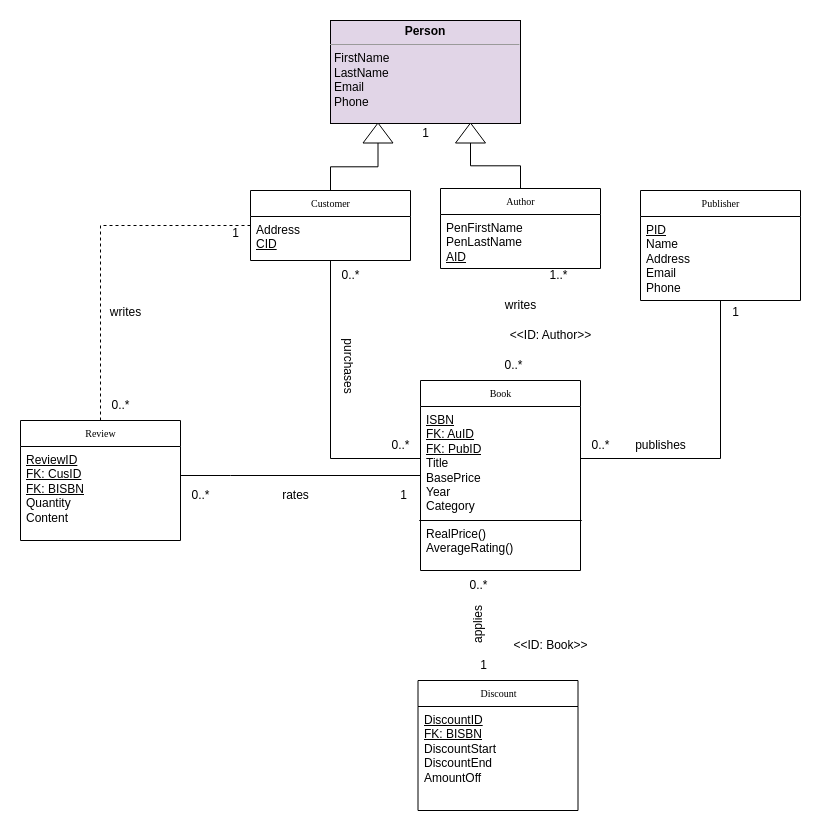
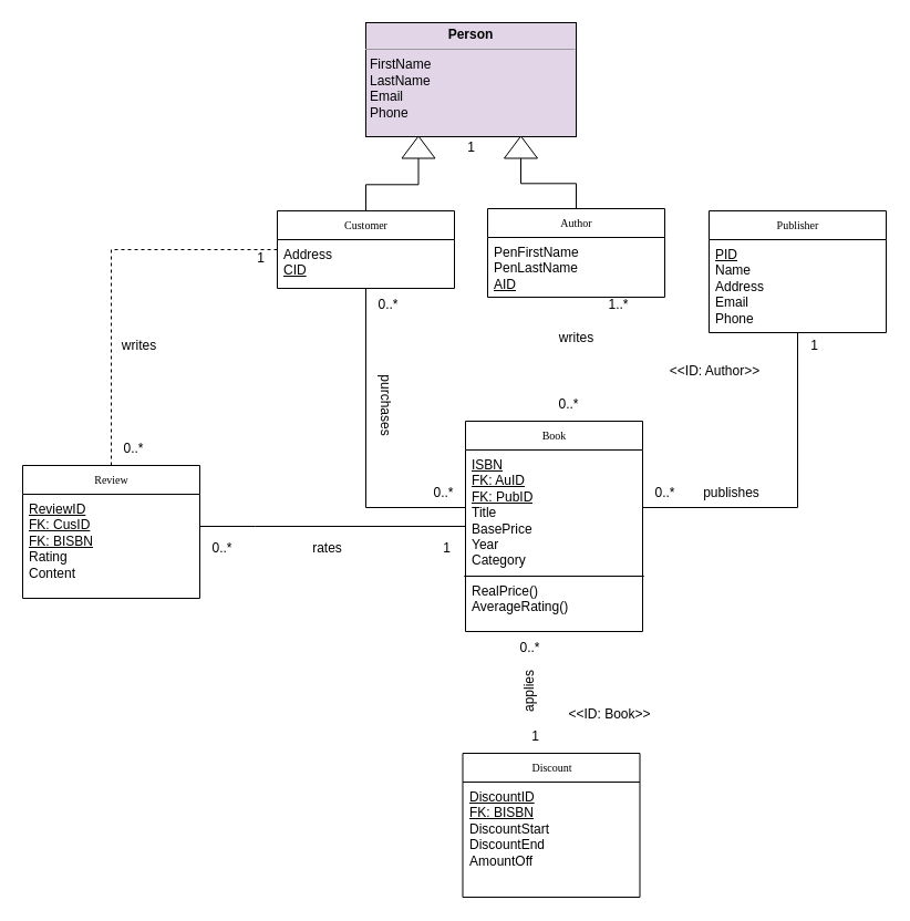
  <mxCell id="0" />
  <mxCell id="1" parent="0" />
  <mxCell id="2" style="edgeStyle=orthogonalEdgeStyle;rounded=0;orthogonalLoop=1;jettySize=auto;html=1;entryX=0;entryY=0.5;entryDx=0;entryDy=0;endArrow=none;endFill=0;" edge="1" parent="1" source="5" target="17"><mxGeometry relative="1" as="geometry" /></mxCell>
  <mxCell id="3" style="edgeStyle=orthogonalEdgeStyle;rounded=0;orthogonalLoop=1;jettySize=auto;html=1;endArrow=none;endFill=0;" edge="1" parent="1" source="5" target="14"><mxGeometry relative="1" as="geometry" /></mxCell>
  <mxCell id="4" style="edgeStyle=orthogonalEdgeStyle;rounded=0;orthogonalLoop=1;jettySize=auto;html=1;exitX=0;exitY=0.5;exitDx=0;exitDy=0;endArrow=none;endFill=0;dashed=1;" edge="1" parent="1" source="5" target="33"><mxGeometry relative="1" as="geometry" /></mxCell>
  <mxCell id="5" value="Customer" style="swimlane;html=1;fontStyle=0;childLayout=stackLayout;horizontal=1;startSize=26;fillColor=none;horizontalStack=0;resizeParent=1;resizeLast=0;collapsible=1;marginBottom=0;swimlaneFillColor=#ffffff;rounded=0;shadow=0;comic=0;labelBackgroundColor=none;strokeWidth=1;fontFamily=Verdana;fontSize=10;align=center;" vertex="1" parent="1"><mxGeometry x="250" y="190" width="160" height="70" as="geometry" /></mxCell>
  <mxCell id="6" value="Address&lt;br&gt;&lt;u&gt;CID&lt;/u&gt;" style="text;html=1;strokeColor=none;fillColor=none;align=left;verticalAlign=top;spacingLeft=4;spacingRight=4;whiteSpace=wrap;overflow=hidden;rotatable=0;points=[[0,0.5],[1,0.5]];portConstraint=eastwest;" vertex="1" parent="5"><mxGeometry y="26" width="160" height="44" as="geometry" /></mxCell>
  <mxCell id="7" style="edgeStyle=orthogonalEdgeStyle;rounded=0;orthogonalLoop=1;jettySize=auto;html=1;entryX=0;entryY=0.5;entryDx=0;entryDy=0;endArrow=none;endFill=0;" edge="1" parent="1" source="8" target="30"><mxGeometry relative="1" as="geometry" /></mxCell>
  <mxCell id="8" value="Author" style="swimlane;html=1;fontStyle=0;childLayout=stackLayout;horizontal=1;startSize=26;fillColor=none;horizontalStack=0;resizeParent=1;resizeLast=0;collapsible=1;marginBottom=0;swimlaneFillColor=#ffffff;rounded=0;shadow=0;comic=0;labelBackgroundColor=none;strokeWidth=1;fontFamily=Verdana;fontSize=10;align=center;" vertex="1" parent="1"><mxGeometry x="440" y="188" width="160" height="80" as="geometry" /></mxCell>
  <mxCell id="9" value="&lt;div&gt;PenFirstName&lt;/div&gt;&lt;div&gt;PenLastName&lt;/div&gt;&lt;div&gt;&lt;u&gt;AID&lt;/u&gt;&lt;br&gt;&lt;/div&gt;&lt;div&gt;&lt;br&gt;&lt;/div&gt;" style="text;html=1;strokeColor=none;fillColor=none;align=left;verticalAlign=top;spacingLeft=4;spacingRight=4;whiteSpace=wrap;overflow=hidden;rotatable=0;points=[[0,0.5],[1,0.5]];portConstraint=eastwest;" vertex="1" parent="8"><mxGeometry y="26" width="160" height="54" as="geometry" /></mxCell>
  <mxCell id="10" value="&lt;p style=&quot;margin:0px;margin-top:4px;text-align:center;&quot;&gt;&lt;b&gt;Person&lt;/b&gt;&lt;br&gt;&lt;/p&gt;&lt;hr size=&quot;1&quot;&gt;&lt;p style=&quot;margin:0px;margin-left:4px;&quot;&gt;FirstName&lt;/p&gt;&lt;p style=&quot;margin:0px;margin-left:4px;&quot;&gt;LastName&lt;/p&gt;&lt;p style=&quot;margin:0px;margin-left:4px;&quot;&gt;Email&lt;/p&gt;&lt;p style=&quot;margin:0px;margin-left:4px;&quot;&gt;Phone&lt;br&gt;&lt;/p&gt;&lt;p style=&quot;margin:0px;margin-left:4px;&quot;&gt;&lt;br&gt;&lt;/p&gt;&lt;hr size=&quot;1&quot;&gt;&lt;p style=&quot;margin:0px;margin-left:4px;&quot;&gt;&lt;br&gt;&lt;/p&gt;" style="verticalAlign=top;align=left;overflow=fill;fontSize=12;fontFamily=Helvetica;html=1;rounded=0;shadow=0;comic=0;labelBackgroundColor=none;strokeWidth=1;fillColor=#e1d5e7;" vertex="1" parent="1"><mxGeometry x="330" y="20" width="190" height="103" as="geometry" /></mxCell>
  <mxCell id="11" style="edgeStyle=orthogonalEdgeStyle;rounded=0;html=1;dashed=1;labelBackgroundColor=none;startFill=0;endArrow=open;endFill=0;endSize=10;fontFamily=Verdana;fontSize=10;" edge="1" parent="1"><mxGeometry relative="1" as="geometry"><mxPoint x="260" y="510" as="sourcePoint" /></mxGeometry></mxCell>
  <mxCell id="12" style="edgeStyle=orthogonalEdgeStyle;rounded=0;html=1;dashed=1;labelBackgroundColor=none;startFill=0;endArrow=open;endFill=0;endSize=10;fontFamily=Verdana;fontSize=10;" edge="1" parent="1"><mxGeometry relative="1" as="geometry"><Array as="points"><mxPoint x="310" y="570" /><mxPoint x="310" y="632" /></Array><mxPoint x="260" y="570" as="sourcePoint" /></mxGeometry></mxCell>
  <mxCell id="13" style="edgeStyle=orthogonalEdgeStyle;rounded=0;html=1;dashed=1;labelBackgroundColor=none;startFill=0;endArrow=open;endFill=0;endSize=10;fontFamily=Verdana;fontSize=10;" edge="1" parent="1"><mxGeometry relative="1" as="geometry"><Array as="points"><mxPoint x="180" y="770" /></Array><mxPoint x="180" y="580" as="sourcePoint" /></mxGeometry></mxCell>
  <mxCell id="14" value="" style="triangle;whiteSpace=wrap;html=1;rotation=-90;" vertex="1" parent="1"><mxGeometry x="367.5" y="117.5" width="20" height="30" as="geometry" /></mxCell>
  <mxCell id="15" style="edgeStyle=orthogonalEdgeStyle;rounded=0;orthogonalLoop=1;jettySize=auto;html=1;endArrow=none;endFill=0;" edge="1" parent="1" source="16" target="33"><mxGeometry relative="1" as="geometry"><Array as="points"><mxPoint x="230" y="475" /><mxPoint x="230" y="475" /></Array></mxGeometry></mxCell>
  <mxCell id="16" value="Book" style="swimlane;html=1;fontStyle=0;childLayout=stackLayout;horizontal=1;startSize=26;fillColor=none;horizontalStack=0;resizeParent=1;resizeLast=0;collapsible=1;marginBottom=0;swimlaneFillColor=#ffffff;rounded=0;shadow=0;comic=0;labelBackgroundColor=none;strokeWidth=1;fontFamily=Verdana;fontSize=10;align=center;" vertex="1" parent="1"><mxGeometry x="420" y="380" width="160" height="190" as="geometry" /></mxCell>
  <mxCell id="17" value="&lt;div&gt;&lt;u&gt;ISBN&lt;/u&gt;&lt;/div&gt;&lt;div&gt;&lt;u&gt;FK: AuID&lt;/u&gt;&lt;/div&gt;&lt;div&gt;&lt;u&gt;FK: PubID&lt;br&gt;&lt;/u&gt;&lt;/div&gt;&lt;div&gt;Title&lt;/div&gt;&lt;div&gt;BasePrice&lt;/div&gt;&lt;div&gt;Year&lt;/div&gt;&lt;div&gt;Category&lt;/div&gt;&lt;div&gt;Quantity&lt;/div&gt;&lt;div&gt;Genre&lt;br&gt;&lt;/div&gt;" style="text;html=1;strokeColor=none;fillColor=none;align=left;verticalAlign=top;spacingLeft=4;spacingRight=4;whiteSpace=wrap;overflow=hidden;rotatable=0;points=[[0,0.5],[1,0.5]];portConstraint=eastwest;" vertex="1" parent="16"><mxGeometry y="26" width="160" height="104" as="geometry" /></mxCell>
  <mxCell id="18" value="" style="endArrow=none;html=1;rounded=0;" edge="1" parent="16"><mxGeometry width="50" height="50" relative="1" as="geometry"><mxPoint x="-1.25" y="140" as="sourcePoint" /><mxPoint x="161.25" y="140" as="targetPoint" /></mxGeometry></mxCell>
  <mxCell id="19" style="edgeStyle=orthogonalEdgeStyle;rounded=0;orthogonalLoop=1;jettySize=auto;html=1;endArrow=none;endFill=0;" edge="1" parent="1" source="20" target="17"><mxGeometry relative="1" as="geometry" /></mxCell>
  <mxCell id="20" value="Publisher" style="swimlane;html=1;fontStyle=0;childLayout=stackLayout;horizontal=1;startSize=26;fillColor=none;horizontalStack=0;resizeParent=1;resizeLast=0;collapsible=1;marginBottom=0;swimlaneFillColor=#ffffff;rounded=0;shadow=0;comic=0;labelBackgroundColor=none;strokeWidth=1;fontFamily=Verdana;fontSize=10;align=center;" vertex="1" parent="1"><mxGeometry x="640" y="190" width="160" height="110" as="geometry" /></mxCell>
  <mxCell id="21" value="&lt;div&gt;&lt;u&gt;PID&lt;br&gt;&lt;/u&gt;&lt;/div&gt;&lt;div&gt;Name&lt;/div&gt;&lt;div&gt;Address&lt;/div&gt;&lt;div&gt;Email&lt;/div&gt;&lt;div&gt;Phone&lt;br&gt;&lt;/div&gt;" style="text;html=1;strokeColor=none;fillColor=none;align=left;verticalAlign=top;spacingLeft=4;spacingRight=4;whiteSpace=wrap;overflow=hidden;rotatable=0;points=[[0,0.5],[1,0.5]];portConstraint=eastwest;" vertex="1" parent="20"><mxGeometry y="26" width="160" height="84" as="geometry" /></mxCell>
  <mxCell id="22" value="0..*" style="text;html=1;align=center;verticalAlign=middle;resizable=0;points=[];autosize=1;strokeColor=none;fillColor=none;" vertex="1" parent="1"><mxGeometry x="492.5" y="350" width="40" height="30" as="geometry" /></mxCell>
  <mxCell id="23" value="1..*" style="text;html=1;align=center;verticalAlign=middle;resizable=0;points=[];autosize=1;strokeColor=none;fillColor=none;" vertex="1" parent="1"><mxGeometry x="537.5" y="260" width="40" height="30" as="geometry" /></mxCell>
  <mxCell id="24" value="&lt;div&gt;writes&lt;/div&gt;" style="text;html=1;align=center;verticalAlign=middle;resizable=0;points=[];autosize=1;strokeColor=none;fillColor=none;" vertex="1" parent="1"><mxGeometry x="490" y="290" width="60" height="30" as="geometry" /></mxCell>
  <mxCell id="25" value="0..*" style="text;html=1;align=center;verticalAlign=middle;resizable=0;points=[];autosize=1;strokeColor=none;fillColor=none;" vertex="1" parent="1"><mxGeometry x="580" y="430" width="40" height="30" as="geometry" /></mxCell>
  <mxCell id="26" value="1" style="text;html=1;align=center;verticalAlign=middle;resizable=0;points=[];autosize=1;strokeColor=none;fillColor=none;" vertex="1" parent="1"><mxGeometry x="720" y="297" width="30" height="30" as="geometry" /></mxCell>
  <mxCell id="27" value="publishes" style="text;html=1;align=center;verticalAlign=middle;resizable=0;points=[];autosize=1;strokeColor=none;fillColor=none;" vertex="1" parent="1"><mxGeometry x="620" y="430" width="80" height="30" as="geometry" /></mxCell>
  <mxCell id="28" value="purchases" style="text;html=1;align=center;verticalAlign=middle;resizable=0;points=[];autosize=1;strokeColor=none;fillColor=none;rotation=90;" vertex="1" parent="1"><mxGeometry x="307.5" y="350" width="80" height="30" as="geometry" /></mxCell>
  <mxCell id="29" value="0..*" style="text;html=1;align=center;verticalAlign=middle;resizable=0;points=[];autosize=1;strokeColor=none;fillColor=none;" vertex="1" parent="1"><mxGeometry x="330" y="260" width="40" height="30" as="geometry" /></mxCell>
  <mxCell id="30" value="" style="triangle;whiteSpace=wrap;html=1;rotation=-90;" vertex="1" parent="1"><mxGeometry x="460" y="117.5" width="20" height="30" as="geometry" /></mxCell>
  <mxCell id="31" value="1" style="text;html=1;align=center;verticalAlign=middle;resizable=0;points=[];autosize=1;strokeColor=none;fillColor=none;" vertex="1" parent="1"><mxGeometry x="410" y="117.5" width="30" height="30" as="geometry" /></mxCell>
  <mxCell id="32" value="0..*" style="text;html=1;align=center;verticalAlign=middle;resizable=0;points=[];autosize=1;strokeColor=none;fillColor=none;" vertex="1" parent="1"><mxGeometry x="380" y="430" width="40" height="30" as="geometry" /></mxCell>
  <mxCell id="33" value="Review" style="swimlane;html=1;fontStyle=0;childLayout=stackLayout;horizontal=1;startSize=26;fillColor=none;horizontalStack=0;resizeParent=1;resizeLast=0;collapsible=1;marginBottom=0;swimlaneFillColor=#ffffff;rounded=0;shadow=0;comic=0;labelBackgroundColor=none;strokeWidth=1;fontFamily=Verdana;fontSize=10;align=center;" vertex="1" parent="1"><mxGeometry x="20" y="420" width="160" height="120" as="geometry" /></mxCell>
- <mxCell id="34" value="&lt;div&gt;&lt;u&gt;ReviewID&lt;/u&gt;&lt;/div&gt;&lt;div&gt;&lt;u&gt;FK: CusID&lt;br&gt;&lt;/u&gt;&lt;/div&gt;&lt;div&gt;&lt;u&gt;FK: BISBN&lt;/u&gt;&lt;br&gt;&lt;/div&gt;&lt;div&gt;Quantity&lt;/div&gt;&lt;div&gt;Content&lt;br&gt;&lt;/div&gt;" style="text;html=1;strokeColor=none;fillColor=none;align=left;verticalAlign=top;spacingLeft=4;spacingRight=4;whiteSpace=wrap;overflow=hidden;rotatable=0;points=[[0,0.5],[1,0.5]];portConstraint=eastwest;" vertex="1" parent="33"><mxGeometry y="26" width="160" height="84" as="geometry" /></mxCell>
+ <mxCell id="34" value="&lt;div&gt;&lt;u&gt;ReviewID&lt;/u&gt;&lt;/div&gt;&lt;div&gt;&lt;u&gt;FK: CusID&lt;br&gt;&lt;/u&gt;&lt;/div&gt;&lt;div&gt;&lt;u&gt;FK: BISBN&lt;/u&gt;&lt;br&gt;&lt;/div&gt;&lt;div&gt;Rating&lt;/div&gt;&lt;div&gt;Content&lt;br&gt;&lt;/div&gt;" style="text;html=1;strokeColor=none;fillColor=none;align=left;verticalAlign=top;spacingLeft=4;spacingRight=4;whiteSpace=wrap;overflow=hidden;rotatable=0;points=[[0,0.5],[1,0.5]];portConstraint=eastwest;" vertex="1" parent="33"><mxGeometry y="26" width="160" height="84" as="geometry" /></mxCell>
  <mxCell id="35" value="Discount" style="swimlane;html=1;fontStyle=0;childLayout=stackLayout;horizontal=1;startSize=26;fillColor=none;horizontalStack=0;resizeParent=1;resizeLast=0;collapsible=1;marginBottom=0;swimlaneFillColor=#ffffff;rounded=0;shadow=0;comic=0;labelBackgroundColor=none;strokeWidth=1;fontFamily=Verdana;fontSize=10;align=center;" vertex="1" parent="1"><mxGeometry x="417.5" y="680" width="160" height="130" as="geometry" /></mxCell>
  <mxCell id="36" value="&lt;div&gt;&lt;u&gt;DiscountID&lt;/u&gt;&lt;/div&gt;&lt;div&gt;&lt;u&gt;FK: BISBN&lt;/u&gt;&lt;/div&gt;&lt;div&gt;DiscountStart&lt;/div&gt;&lt;div&gt;DiscountEnd&lt;/div&gt;AmountOff" style="text;html=1;strokeColor=none;fillColor=none;align=left;verticalAlign=top;spacingLeft=4;spacingRight=4;whiteSpace=wrap;overflow=hidden;rotatable=0;points=[[0,0.5],[1,0.5]];portConstraint=eastwest;" vertex="1" parent="35"><mxGeometry y="26" width="160" height="104" as="geometry" /></mxCell>
  <mxCell id="37" value="0..*" style="text;html=1;align=center;verticalAlign=middle;resizable=0;points=[];autosize=1;strokeColor=none;fillColor=none;" vertex="1" parent="1"><mxGeometry x="457.5" y="570" width="40" height="30" as="geometry" /></mxCell>
  <mxCell id="38" value="1" style="text;html=1;align=center;verticalAlign=middle;resizable=0;points=[];autosize=1;strokeColor=none;fillColor=none;" vertex="1" parent="1"><mxGeometry x="467.5" y="650" width="30" height="30" as="geometry" /></mxCell>
  <mxCell id="39" value="applies" style="text;html=1;align=center;verticalAlign=middle;resizable=0;points=[];autosize=1;strokeColor=none;fillColor=none;rotation=-90;" vertex="1" parent="1"><mxGeometry x="447.5" y="610" width="60" height="30" as="geometry" /></mxCell>
  <mxCell id="40" value="1" style="text;html=1;align=center;verticalAlign=middle;resizable=0;points=[];autosize=1;strokeColor=none;fillColor=none;" vertex="1" parent="1"><mxGeometry x="387.5" y="480" width="30" height="30" as="geometry" /></mxCell>
  <mxCell id="41" value="rates" style="text;html=1;align=center;verticalAlign=middle;resizable=0;points=[];autosize=1;strokeColor=none;fillColor=none;" vertex="1" parent="1"><mxGeometry x="270" y="480" width="50" height="30" as="geometry" /></mxCell>
  <mxCell id="42" value="&lt;div&gt;writes&lt;/div&gt;" style="text;html=1;align=center;verticalAlign=middle;resizable=0;points=[];autosize=1;strokeColor=none;fillColor=none;" vertex="1" parent="1"><mxGeometry x="100" y="297" width="50" height="30" as="geometry" /></mxCell>
  <mxCell id="43" value="1" style="text;html=1;align=center;verticalAlign=middle;resizable=0;points=[];autosize=1;strokeColor=none;fillColor=none;" vertex="1" parent="1"><mxGeometry x="220" y="218" width="30" height="30" as="geometry" /></mxCell>
  <mxCell id="44" value="0..*" style="text;html=1;align=center;verticalAlign=middle;resizable=0;points=[];autosize=1;strokeColor=none;fillColor=none;" vertex="1" parent="1"><mxGeometry x="100" y="390" width="40" height="30" as="geometry" /></mxCell>
  <mxCell id="45" value="0..*" style="text;html=1;align=center;verticalAlign=middle;resizable=0;points=[];autosize=1;strokeColor=none;fillColor=none;" vertex="1" parent="1"><mxGeometry x="180" y="480" width="40" height="30" as="geometry" /></mxCell>
  <mxCell id="46" value="&lt;div&gt;RealPrice()&lt;/div&gt;&lt;div&gt;AverageRating()&lt;br&gt;&lt;/div&gt;" style="text;html=1;strokeColor=none;fillColor=none;align=left;verticalAlign=top;spacingLeft=4;spacingRight=4;whiteSpace=wrap;overflow=hidden;rotatable=0;points=[[0,0.5],[1,0.5]];portConstraint=eastwest;" vertex="1" parent="1"><mxGeometry x="420" y="520" width="160" height="80" as="geometry" /></mxCell>
- <mxCell id="47" value="&amp;lt;&amp;lt;ID: Author&amp;gt;&amp;gt;" style="text;html=1;align=center;verticalAlign=middle;resizable=0;points=[];autosize=1;strokeColor=none;fillColor=none;" vertex="1" parent="1"><mxGeometry x="500" y="320" width="100" height="30" as="geometry" /></mxCell>
+ <mxCell id="47" value="&amp;lt;&amp;lt;ID: Author&amp;gt;&amp;gt;" style="text;html=1;align=center;verticalAlign=middle;resizable=0;points=[];autosize=1;strokeColor=none;fillColor=none;" vertex="1" parent="1"><mxGeometry x="595" y="320" width="100" height="30" as="geometry" /></mxCell>
  <mxCell id="48" value="&amp;lt;&amp;lt;ID: Book&amp;gt;&amp;gt;" style="text;html=1;align=center;verticalAlign=middle;resizable=0;points=[];autosize=1;strokeColor=none;fillColor=none;" vertex="1" parent="1"><mxGeometry x="500" y="630" width="100" height="30" as="geometry" /></mxCell>
